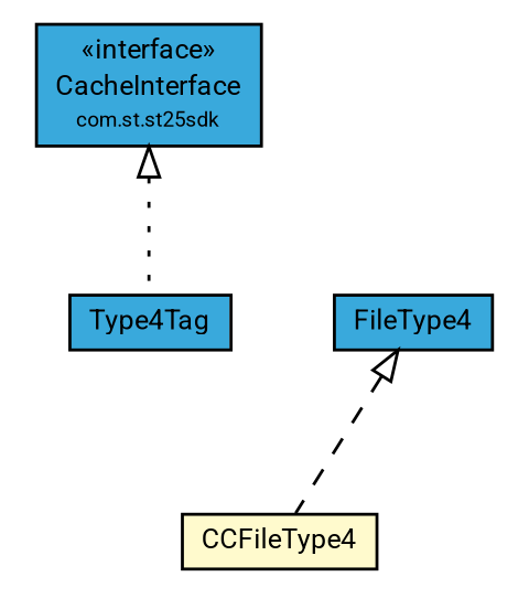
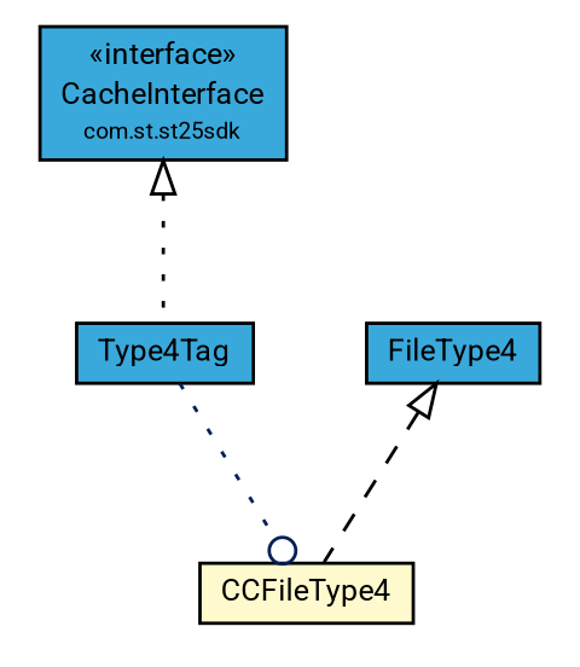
  digraph {
    fontname=Roboto
    nodesep=0.25
    ranksep=0.5
    node [fontcolor=black fontname=Roboto fontsize=9.0 shape=plaintext]
    edge [arrowtail=empty dir=back fontname=Roboto fontsize=10 headport=p labelfontname=arial labelfontsize=10 style=dotted tailport=p]
    n1 [label=<<table title="com.st.st25sdk.CacheInterface" border="0" cellborder="1" cellspacing="0" cellpadding="2" port="p" bgcolor="#39a9dc" href="../CacheInterface.html"> 		<tr><td><table border="0" cellspacing="0" cellpadding="1"> <tr><td align="center" balign="center"> &#171;interface&#187; </td></tr> <tr><td align="center" balign="center"> CacheInterface </td></tr> <tr><td align="center" balign="center"><font point-size="7.0"> com.st.st25sdk </font></td></tr> 		</table></td></tr> 		</table>>]
    n2 [label=<<table title="com.st.st25sdk.type4a.Type4Tag" border="0" cellborder="1" cellspacing="0" cellpadding="2" port="p" bgcolor="#39a9dc" href="./Type4Tag.html"> 		<tr><td><table border="0" cellspacing="0" cellpadding="1"> <tr><td align="center" balign="center"> Type4Tag </td></tr> 		</table></td></tr> 		</table>>]
    n3 [label=<<table title="com.st.st25sdk.type4a.CCFileType4" border="0" cellborder="1" cellspacing="0" cellpadding="2" port="p" bgcolor="lemonChiffon" href="./CCFileType4.html"> 		<tr><td><table border="0" cellspacing="0" cellpadding="1"> <tr><td align="center" balign="center"> CCFileType4 </td></tr> 		</table></td></tr> 		</table>>]
    n4 [label=<<table title="com.st.st25sdk.type4a.FileType4" border="0" cellborder="1" cellspacing="0" cellpadding="2" port="p" bgcolor="#39a9dc" href="./FileType4.html"> 		<tr><td><table border="0" cellspacing="0" cellpadding="1"> <tr><td align="center" balign="center"> FileType4 </td></tr> 		</table></td></tr> 		</table>>]
    n1 -> n2
+   n2 -> n3 [arrowhead=odot color="#002052" fontcolor="#002052" fontsize=10.0 arrowtail="" dir=""]
    n4 -> n3 [style=dashed]
  }
